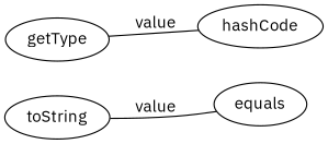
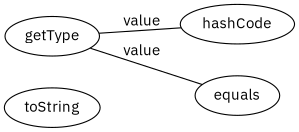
  digraph {
    fontname="IBM Plex Sans"
    rankdir=LR
    node [fontname="IBM Plex Sans"]
    edge [dir=none fontname="IBM Plex Sans"]
    getType
    hashCode
    equals
    toString
    getType -> hashCode [label=" value"]
-   toString -> equals [label=" value"]
+   getType -> equals [label=" value"]
  }
